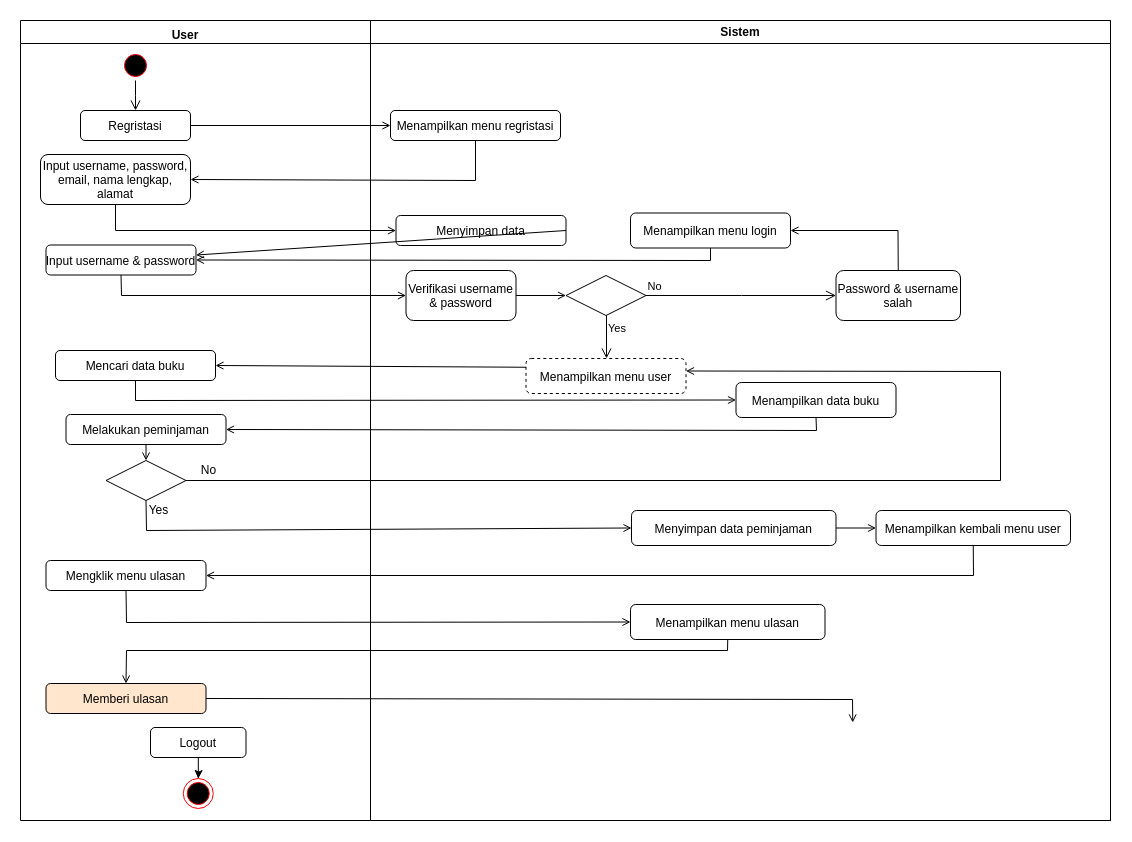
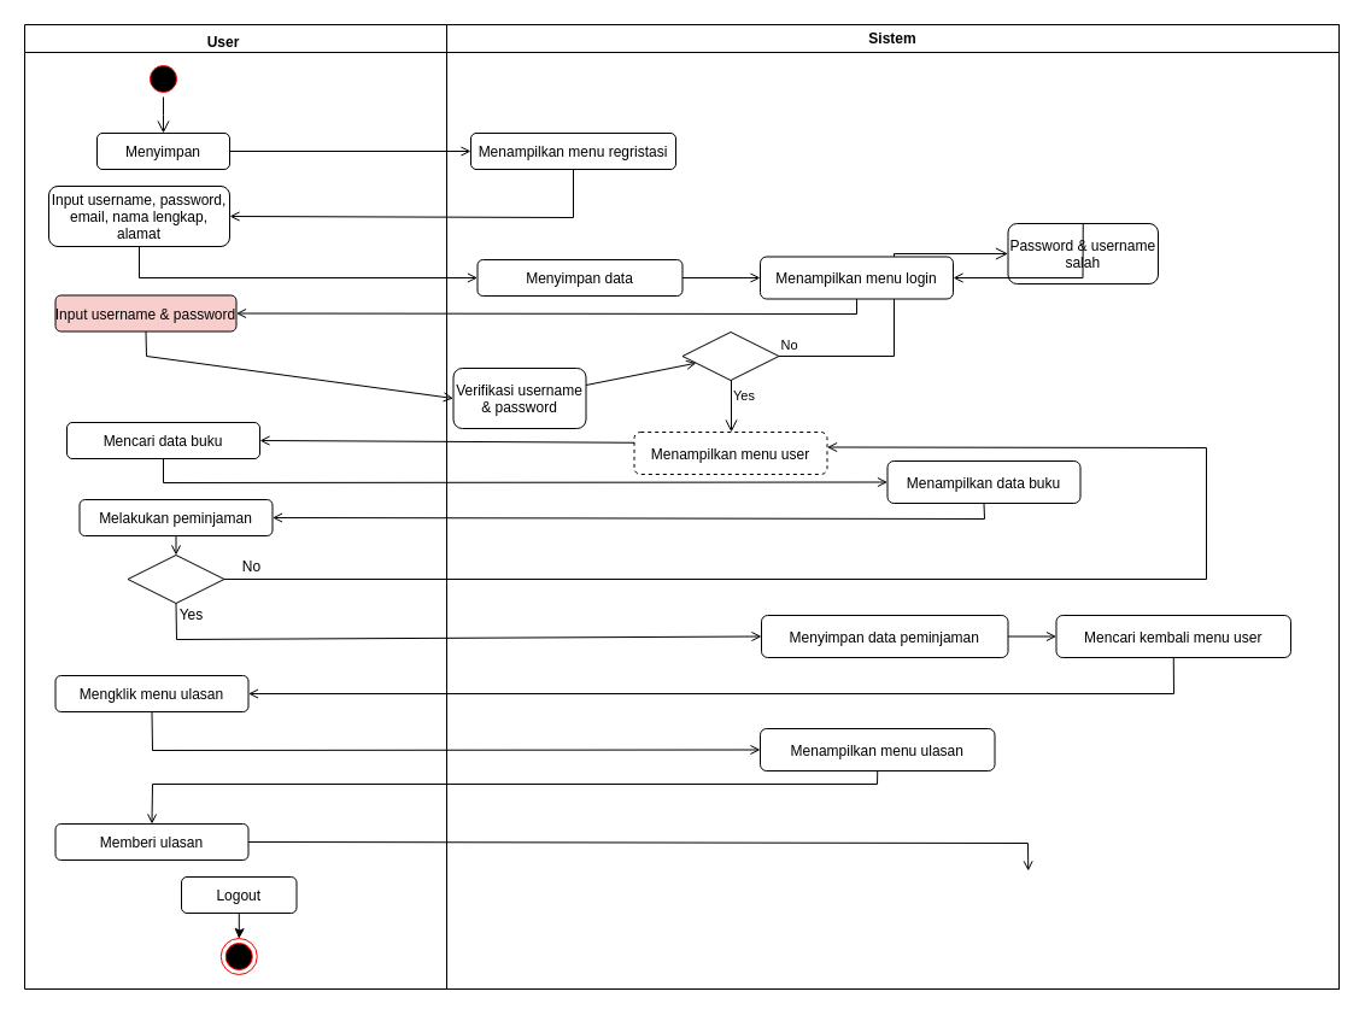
  <mxCell id="0" />
  <mxCell id="1" parent="0" />
  <mxCell id="2" value="User" style="swimlane;whiteSpace=wrap" parent="1" vertex="1"><mxGeometry x="20" y="20" width="1090" height="800" as="geometry" /></mxCell>
  <mxCell id="3" value="" style="ellipse;shape=startState;fillColor=#000000;strokeColor=#ff0000;" parent="2" vertex="1"><mxGeometry x="100" y="30" width="30" height="30" as="geometry" /></mxCell>
  <mxCell id="4" value="" style="edgeStyle=elbowEdgeStyle;elbow=horizontal;verticalAlign=bottom;endArrow=open;endSize=8;strokeColor=#000000;endFill=1;rounded=0;entryX=0.5;entryY=0;entryDx=0;entryDy=0;" parent="2" source="3" target="5" edge="1"><mxGeometry x="100" y="40" as="geometry"><mxPoint x="115.5" y="85" as="targetPoint" /></mxGeometry></mxCell>
- <mxCell id="5" value="Regristasi" style="rounded=1;" parent="2" vertex="1"><mxGeometry x="60" y="90" width="110" height="30" as="geometry" /></mxCell>
+ <mxCell id="5" value="Menyimpan" style="rounded=1;" parent="2" vertex="1"><mxGeometry x="60" y="90" width="110" height="30" as="geometry" /></mxCell>
  <mxCell id="6" value="Input username, password,&#10;email, nama lengkap,&#10;alamat" style="rounded=1;" parent="2" vertex="1"><mxGeometry x="20" y="134" width="150" height="50" as="geometry" /></mxCell>
  <mxCell id="7" value="Mencari data buku" style="rounded=1;" parent="2" vertex="1"><mxGeometry x="35" y="330" width="160" height="30" as="geometry" /></mxCell>
  <mxCell id="8" value="Mengklik menu ulasan" style="rounded=1;" parent="2" vertex="1"><mxGeometry x="25.5" y="540" width="160" height="30" as="geometry" /></mxCell>
- <mxCell id="9" value="Memberi ulasan" style="rounded=1;fillColor=#ffe6cc;" parent="2" vertex="1"><mxGeometry x="25.5" y="663" width="160" height="30" as="geometry" /></mxCell>
+ <mxCell id="9" value="Memberi ulasan" style="rounded=1;" parent="2" vertex="1"><mxGeometry x="25.5" y="663" width="160" height="30" as="geometry" /></mxCell>
  <mxCell id="10" value="" style="edgeStyle=orthogonalEdgeStyle;rounded=0;orthogonalLoop=1;jettySize=auto;html=1;" parent="2" source="11" target="12" edge="1"><mxGeometry relative="1" as="geometry" /></mxCell>
  <mxCell id="11" value="Logout" style="rounded=1;" parent="2" vertex="1"><mxGeometry x="130" y="707" width="95.5" height="30" as="geometry" /></mxCell>
  <mxCell id="12" value="" style="ellipse;html=1;shape=endState;fillColor=#000000;strokeColor=#ff0000;" parent="2" vertex="1"><mxGeometry x="162.75" y="758" width="30" height="30" as="geometry" /></mxCell>
- <mxCell id="13" value="Input username &amp; password" style="rounded=1;" parent="2" vertex="1"><mxGeometry x="25.5" y="224.5" width="150" height="30" as="geometry" /></mxCell>
+ <mxCell id="13" value="Input username &amp; password" style="rounded=1;fillColor=#f8cecc;" parent="2" vertex="1"><mxGeometry x="25.5" y="224.5" width="150" height="30" as="geometry" /></mxCell>
  <mxCell id="14" value="Melakukan peminjaman" style="rounded=1;" parent="2" vertex="1"><mxGeometry x="45.5" y="394" width="160" height="30" as="geometry" /></mxCell>
  <mxCell id="15" value="Sistem" style="swimlane;whiteSpace=wrap" parent="2" vertex="1"><mxGeometry x="350" width="740" height="800" as="geometry" /></mxCell>
  <mxCell id="16" value="Menampilkan menu regristasi" style="rounded=1;" parent="15" vertex="1"><mxGeometry x="20" y="90" width="170" height="30" as="geometry" /></mxCell>
- <mxCell id="17" value="Verifikasi username&#10;&amp; password" style="rounded=1;" parent="15" vertex="1"><mxGeometry x="35.5" y="250" width="110" height="50" as="geometry" /></mxCell>
+ <mxCell id="17" value="Verifikasi username&#10;&amp; password" style="rounded=1;" parent="15" vertex="1"><mxGeometry x="5.5" y="285" width="110" height="50" as="geometry" /></mxCell>
  <mxCell id="18" value="" style="rhombus;" parent="15" vertex="1"><mxGeometry x="195.5" y="255" width="80" height="40" as="geometry" /></mxCell>
  <mxCell id="19" value="No" style="edgeStyle=elbowEdgeStyle;elbow=horizontal;align=left;verticalAlign=bottom;endArrow=open;endSize=8;strokeColor=#000000;exitX=1;exitY=0.5;endFill=1;rounded=0;entryX=0;entryY=0.5;entryDx=0;entryDy=0;exitDx=0;exitDy=0;" parent="15" source="18" target="23" edge="1"><mxGeometry x="-1" relative="1" as="geometry"><mxPoint x="155" y="147.5" as="targetPoint" /><Array as="points" /></mxGeometry></mxCell>
  <mxCell id="20" value="Yes" style="edgeStyle=elbowEdgeStyle;elbow=horizontal;align=left;verticalAlign=top;endArrow=open;endSize=8;strokeColor=#000000;endFill=1;rounded=0" parent="15" source="18" target="22" edge="1"><mxGeometry x="-1" relative="1" as="geometry"><mxPoint x="190" y="305" as="targetPoint" /></mxGeometry></mxCell>
  <mxCell id="21" value="" style="endArrow=open;strokeColor=#000000;endFill=1;rounded=0" parent="15" source="17" target="18" edge="1"><mxGeometry relative="1" as="geometry" /></mxCell>
  <mxCell id="22" value="Menampilkan menu user" style="rounded=1;dashed=1;" parent="15" vertex="1"><mxGeometry x="155.5" y="338" width="160" height="35" as="geometry" /></mxCell>
- <mxCell id="23" value="Password &amp; username&#10;salah" style="rounded=1;" parent="15" vertex="1"><mxGeometry x="465.5" y="250" width="124.5" height="50" as="geometry" /></mxCell>
+ <mxCell id="23" value="Password &amp; username&#10;salah" style="rounded=1;" parent="15" vertex="1"><mxGeometry x="465.5" y="165" width="124.5" height="50" as="geometry" /></mxCell>
  <mxCell id="24" value="" style="endArrow=open;strokeColor=#000000;endFill=1;rounded=0;entryX=1;entryY=0.5;entryDx=0;entryDy=0;exitX=0.5;exitY=0;exitDx=0;exitDy=0;" parent="15" source="23" target="29" edge="1"><mxGeometry relative="1" as="geometry"><mxPoint x="-154.5" y="230" as="sourcePoint" /><mxPoint x="30.5" y="255" as="targetPoint" /><Array as="points"><mxPoint x="527.5" y="210" /></Array></mxGeometry></mxCell>
  <mxCell id="25" value="Menampilkan data buku" style="rounded=1;" parent="15" vertex="1"><mxGeometry x="365.5" y="362" width="160" height="35" as="geometry" /></mxCell>
  <mxCell id="26" value="Menyimpan data peminjaman" style="rounded=1;" parent="15" vertex="1"><mxGeometry x="261" y="490" width="204.5" height="35" as="geometry" /></mxCell>
  <mxCell id="27" value="Menampilkan menu ulasan" style="rounded=1;" parent="15" vertex="1"><mxGeometry x="260" y="584" width="194.5" height="35" as="geometry" /></mxCell>
  <mxCell id="28" value="Menyimpan data" style="rounded=1;" parent="15" vertex="1"><mxGeometry x="25.5" y="195" width="170" height="30" as="geometry" /></mxCell>
  <mxCell id="29" value="Menampilkan menu login" style="rounded=1;" parent="15" vertex="1"><mxGeometry x="260" y="192.5" width="160" height="35" as="geometry" /></mxCell>
- <mxCell id="30" value="" style="endArrow=open;strokeColor=#000000;endFill=1;rounded=0;exitX=1;exitY=0.5;exitDx=0;exitDy=0;" parent="15" source="28" target="13" edge="1"><mxGeometry relative="1" as="geometry"><mxPoint x="-155" y="130" as="sourcePoint" /><mxPoint x="-154.5" y="150" as="targetPoint" /></mxGeometry></mxCell>
- <mxCell id="31" value="Menampilkan kembali menu user" style="rounded=1;" parent="15" vertex="1"><mxGeometry x="505.5" y="490" width="194.5" height="35" as="geometry" /></mxCell>
+ <mxCell id="30" value="" style="endArrow=open;strokeColor=#000000;endFill=1;rounded=0;exitX=1;exitY=0.5;exitDx=0;exitDy=0;entryX=0;entryY=0.5;entryDx=0;entryDy=0;" parent="15" source="28" target="29" edge="1"><mxGeometry relative="1" as="geometry"><mxPoint x="-155" y="130" as="sourcePoint" /><mxPoint x="-154.5" y="150" as="targetPoint" /></mxGeometry></mxCell>
+ <mxCell id="31" value="Mencari kembali menu user" style="rounded=1;" parent="15" vertex="1"><mxGeometry x="505.5" y="490" width="194.5" height="35" as="geometry" /></mxCell>
  <mxCell id="32" value="" style="endArrow=open;strokeColor=#000000;endFill=1;rounded=0;entryX=0;entryY=0.5;entryDx=0;entryDy=0;exitX=1;exitY=0.5;exitDx=0;exitDy=0;" edge="1" parent="15" source="26" target="31"><mxGeometry relative="1" as="geometry"><mxPoint x="156" y="285" as="sourcePoint" /><mxPoint x="206" y="285" as="targetPoint" /></mxGeometry></mxCell>
  <mxCell id="33" value="" style="endArrow=open;strokeColor=#000000;endFill=1;rounded=0;exitX=1;exitY=0.5;exitDx=0;exitDy=0;entryX=0;entryY=0.5;entryDx=0;entryDy=0;" parent="2" source="5" target="16" edge="1"><mxGeometry relative="1" as="geometry"><mxPoint x="279.5" y="210" as="sourcePoint" /><mxPoint x="279.5" y="270" as="targetPoint" /></mxGeometry></mxCell>
  <mxCell id="34" value="" style="endArrow=open;strokeColor=#000000;endFill=1;rounded=0;entryX=1;entryY=0.5;entryDx=0;entryDy=0;" parent="2" source="16" target="6" edge="1"><mxGeometry relative="1" as="geometry"><Array as="points"><mxPoint x="455" y="160" /></Array></mxGeometry></mxCell>
  <mxCell id="35" value="" style="endArrow=open;strokeColor=#000000;endFill=1;rounded=0;entryX=0;entryY=0.5;entryDx=0;entryDy=0;exitX=0.5;exitY=1;exitDx=0;exitDy=0;" parent="2" source="13" target="17" edge="1"><mxGeometry relative="1" as="geometry"><Array as="points"><mxPoint x="101" y="275" /></Array><mxPoint x="260" y="200" as="sourcePoint" /><mxPoint x="470" y="220" as="targetPoint" /></mxGeometry></mxCell>
  <mxCell id="36" value="" style="endArrow=open;strokeColor=#000000;endFill=1;rounded=0;entryX=1;entryY=0.5;entryDx=0;entryDy=0;exitX=0;exitY=0.25;exitDx=0;exitDy=0;" parent="2" source="22" target="7" edge="1"><mxGeometry relative="1" as="geometry"><mxPoint x="540" y="190" as="sourcePoint" /><mxPoint x="335" y="245" as="targetPoint" /><Array as="points" /></mxGeometry></mxCell>
  <mxCell id="37" value="" style="endArrow=open;strokeColor=#000000;endFill=1;rounded=0;exitX=0.5;exitY=1;exitDx=0;exitDy=0;entryX=0;entryY=0.5;entryDx=0;entryDy=0;" parent="2" source="7" target="25" edge="1"><mxGeometry relative="1" as="geometry"><mxPoint x="280" y="270" as="sourcePoint" /><mxPoint x="470" y="420" as="targetPoint" /><Array as="points"><mxPoint x="115" y="380" /></Array></mxGeometry></mxCell>
  <mxCell id="38" value="" style="endArrow=open;strokeColor=#000000;endFill=1;rounded=0;exitX=0.5;exitY=1;exitDx=0;exitDy=0;entryX=1;entryY=0.5;entryDx=0;entryDy=0;" parent="2" source="25" target="14" edge="1"><mxGeometry relative="1" as="geometry"><mxPoint x="574.5" y="255" as="sourcePoint" /><mxPoint x="380" y="410" as="targetPoint" /><Array as="points"><mxPoint x="796" y="410" /></Array></mxGeometry></mxCell>
  <mxCell id="39" value="" style="endArrow=open;strokeColor=#000000;endFill=1;rounded=0;exitX=0.5;exitY=1;exitDx=0;exitDy=0;entryX=0;entryY=0.5;entryDx=0;entryDy=0;" parent="2" source="45" target="26" edge="1"><mxGeometry relative="1" as="geometry"><mxPoint x="280" y="400" as="sourcePoint" /><mxPoint x="620" y="540" as="targetPoint" /><Array as="points"><mxPoint x="126" y="510" /></Array></mxGeometry></mxCell>
  <mxCell id="40" value="" style="endArrow=open;strokeColor=#000000;endFill=1;rounded=0;exitX=1;exitY=0.5;exitDx=0;exitDy=0;entryX=0.5;entryY=0;entryDx=0;entryDy=0;" parent="2" source="9" edge="1"><mxGeometry relative="1" as="geometry"><mxPoint x="185.5" y="648" as="sourcePoint" /><mxPoint x="832.25" y="702" as="targetPoint" /><Array as="points"><mxPoint x="832" y="679" /></Array></mxGeometry></mxCell>
  <mxCell id="41" value="" style="endArrow=open;strokeColor=#000000;endFill=1;rounded=0;entryX=0;entryY=0.5;entryDx=0;entryDy=0;exitX=0.5;exitY=1;exitDx=0;exitDy=0;" parent="2" source="6" target="28" edge="1"><mxGeometry relative="1" as="geometry"><Array as="points"><mxPoint x="95" y="210" /></Array></mxGeometry></mxCell>
  <mxCell id="42" value="" style="endArrow=open;strokeColor=#000000;endFill=1;rounded=0;exitX=0.5;exitY=1;exitDx=0;exitDy=0;entryX=1;entryY=0.5;entryDx=0;entryDy=0;" parent="2" source="29" target="13" edge="1"><mxGeometry relative="1" as="geometry"><Array as="points"><mxPoint x="690" y="240" /></Array><mxPoint x="769.5" y="227.5" as="sourcePoint" /><mxPoint x="334.5" y="239.5" as="targetPoint" /></mxGeometry></mxCell>
  <mxCell id="43" value="" style="endArrow=open;strokeColor=#000000;endFill=1;rounded=0;exitX=0.5;exitY=1;exitDx=0;exitDy=0;entryX=1;entryY=0.5;entryDx=0;entryDy=0;" parent="2" source="31" target="8" edge="1"><mxGeometry relative="1" as="geometry"><mxPoint x="1020" y="461" as="sourcePoint" /><mxPoint x="580" y="490" as="targetPoint" /><Array as="points"><mxPoint x="953" y="555" /></Array></mxGeometry></mxCell>
  <mxCell id="44" value="User" style="text;strokeColor=none;align=center;fillColor=none;html=1;verticalAlign=middle;whiteSpace=wrap;rounded=0;fontStyle=1" vertex="1" parent="2"><mxGeometry x="135" width="60" height="30" as="geometry" /></mxCell>
  <mxCell id="45" value="" style="rhombus;" parent="2" vertex="1"><mxGeometry x="85.5" y="440" width="80" height="40" as="geometry" /></mxCell>
  <mxCell id="46" value="" style="endArrow=open;strokeColor=#000000;endFill=1;rounded=0;exitX=1;exitY=0.5;exitDx=0;exitDy=0;entryX=1;entryY=0.5;entryDx=0;entryDy=0;" parent="2" source="45" edge="1"><mxGeometry relative="1" as="geometry"><mxPoint x="155" y="465" as="sourcePoint" /><mxPoint x="665.5" y="350.5" as="targetPoint" /><Array as="points"><mxPoint x="980" y="460" /><mxPoint x="980" y="351" /></Array></mxGeometry></mxCell>
  <mxCell id="47" value="" style="endArrow=open;strokeColor=#000000;endFill=1;rounded=0;exitX=0.5;exitY=1;exitDx=0;exitDy=0;entryX=0.5;entryY=0;entryDx=0;entryDy=0;" edge="1" parent="2" source="14" target="45"><mxGeometry relative="1" as="geometry"><mxPoint x="506" y="285" as="sourcePoint" /><mxPoint x="556" y="285" as="targetPoint" /></mxGeometry></mxCell>
  <mxCell id="48" value="" style="endArrow=open;strokeColor=#000000;endFill=1;rounded=0;exitX=0.5;exitY=1;exitDx=0;exitDy=0;entryX=0;entryY=0.5;entryDx=0;entryDy=0;" edge="1" parent="2" source="8" target="27"><mxGeometry relative="1" as="geometry"><mxPoint x="136" y="490" as="sourcePoint" /><mxPoint x="621" y="518" as="targetPoint" /><Array as="points"><mxPoint x="106" y="602" /></Array></mxGeometry></mxCell>
  <mxCell id="49" value="" style="endArrow=open;strokeColor=#000000;endFill=1;rounded=0;exitX=0.5;exitY=1;exitDx=0;exitDy=0;entryX=0.5;entryY=0;entryDx=0;entryDy=0;" edge="1" parent="2" source="27" target="9"><mxGeometry relative="1" as="geometry"><mxPoint x="146" y="500" as="sourcePoint" /><mxPoint x="120" y="650" as="targetPoint" /><Array as="points"><mxPoint x="707" y="630" /><mxPoint x="106" y="630" /></Array></mxGeometry></mxCell>
  <mxCell id="50" value="Yes" style="text;strokeColor=none;align=center;fillColor=none;html=1;verticalAlign=middle;whiteSpace=wrap;rounded=0;fontStyle=0" vertex="1" parent="2"><mxGeometry x="115.5" y="480" width="44.5" height="20" as="geometry" /></mxCell>
  <mxCell id="51" value="No" style="text;strokeColor=none;align=center;fillColor=none;html=1;verticalAlign=middle;whiteSpace=wrap;rounded=0;fontStyle=0" vertex="1" parent="2"><mxGeometry x="165.5" y="440" width="44.5" height="20" as="geometry" /></mxCell>
